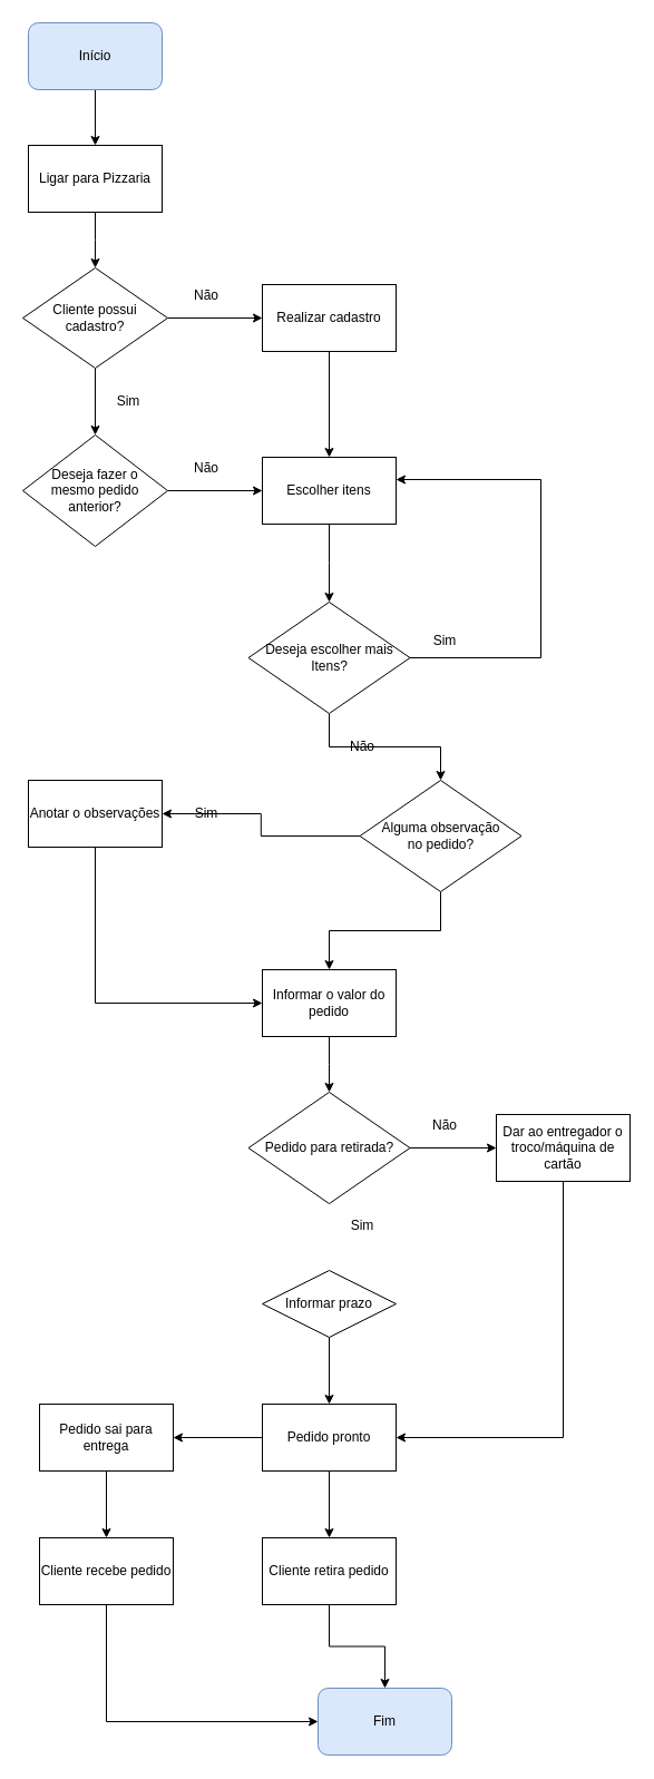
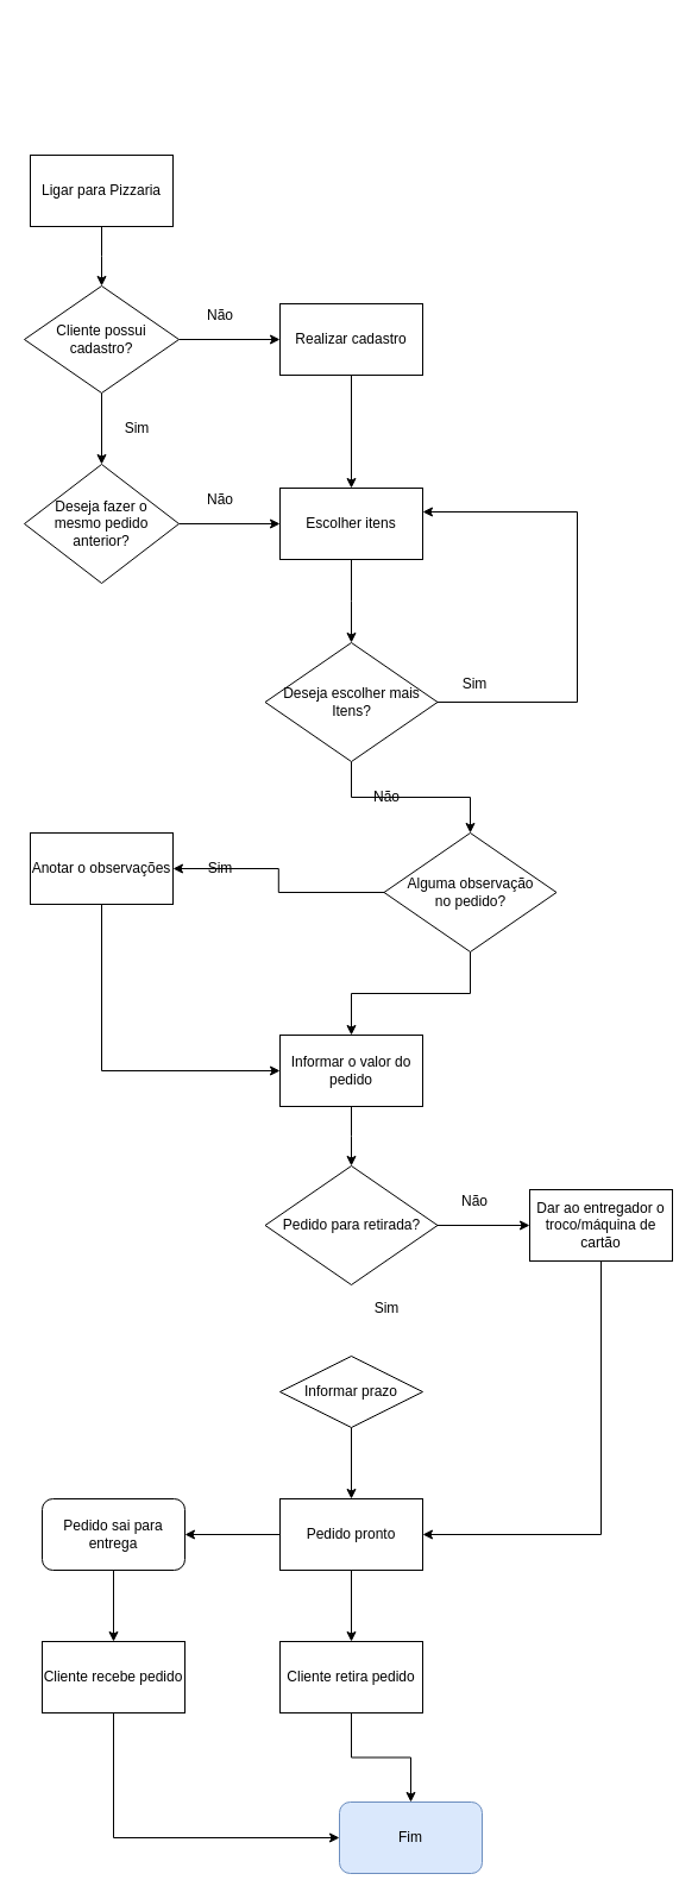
  <mxCell id="0" />
  <mxCell id="1" parent="0" />
- <mxCell id="2" value="" style="edgeStyle=orthogonalEdgeStyle;rounded=0;orthogonalLoop=1;jettySize=auto;html=1;" edge="1" parent="1" source="3" target="5"><mxGeometry relative="1" as="geometry" /></mxCell>
- <mxCell id="3" value="Início" style="rounded=1;whiteSpace=wrap;html=1;fillColor=#dae8fc;strokeColor=#6c8ebf;" vertex="1" parent="1"><mxGeometry x="25" y="20" width="120" height="60" as="geometry" /></mxCell>
  <mxCell id="4" value="" style="edgeStyle=orthogonalEdgeStyle;rounded=0;orthogonalLoop=1;jettySize=auto;html=1;" edge="1" parent="1" source="5"><mxGeometry relative="1" as="geometry"><mxPoint x="85" y="240" as="targetPoint" /></mxGeometry></mxCell>
  <mxCell id="5" value="Ligar para Pizzaria" style="rounded=0;whiteSpace=wrap;html=1;" vertex="1" parent="1"><mxGeometry x="25" y="130" width="120" height="60" as="geometry" /></mxCell>
  <mxCell id="6" value="" style="edgeStyle=orthogonalEdgeStyle;rounded=0;orthogonalLoop=1;jettySize=auto;html=1;" edge="1" parent="1" source="8" target="10"><mxGeometry relative="1" as="geometry" /></mxCell>
  <mxCell id="7" value="" style="edgeStyle=orthogonalEdgeStyle;rounded=0;orthogonalLoop=1;jettySize=auto;html=1;" edge="1" parent="1" source="8" target="12"><mxGeometry relative="1" as="geometry" /></mxCell>
  <mxCell id="8" value="Cliente possui&lt;br&gt;cadastro?" style="rhombus;whiteSpace=wrap;html=1;" vertex="1" parent="1"><mxGeometry x="20" y="240" width="130" height="90" as="geometry" /></mxCell>
  <mxCell id="9" value="" style="edgeStyle=orthogonalEdgeStyle;rounded=0;orthogonalLoop=1;jettySize=auto;html=1;" edge="1" parent="1" source="10" target="16"><mxGeometry relative="1" as="geometry" /></mxCell>
  <mxCell id="10" value="Deseja fazer o&lt;br&gt;mesmo pedido&lt;br&gt;anterior?" style="rhombus;whiteSpace=wrap;html=1;" vertex="1" parent="1"><mxGeometry x="20" y="390" width="130" height="100" as="geometry" /></mxCell>
  <mxCell id="11" value="" style="edgeStyle=orthogonalEdgeStyle;rounded=0;orthogonalLoop=1;jettySize=auto;html=1;" edge="1" parent="1" source="12" target="16"><mxGeometry relative="1" as="geometry" /></mxCell>
  <mxCell id="12" value="Realizar cadastro" style="whiteSpace=wrap;html=1;" vertex="1" parent="1"><mxGeometry x="235" y="255" width="120" height="60" as="geometry" /></mxCell>
  <mxCell id="13" value="Não" style="text;html=1;strokeColor=none;fillColor=none;align=center;verticalAlign=middle;whiteSpace=wrap;rounded=0;" vertex="1" parent="1"><mxGeometry x="165" y="255" width="40" height="20" as="geometry" /></mxCell>
  <mxCell id="14" value="Sim" style="text;html=1;strokeColor=none;fillColor=none;align=center;verticalAlign=middle;whiteSpace=wrap;rounded=0;" vertex="1" parent="1"><mxGeometry x="95" y="350" width="40" height="20" as="geometry" /></mxCell>
  <mxCell id="15" value="" style="edgeStyle=orthogonalEdgeStyle;rounded=0;orthogonalLoop=1;jettySize=auto;html=1;" edge="1" parent="1" source="16"><mxGeometry relative="1" as="geometry"><mxPoint x="295" y="540" as="targetPoint" /></mxGeometry></mxCell>
  <mxCell id="16" value="Escolher itens" style="rounded=0;whiteSpace=wrap;html=1;" vertex="1" parent="1"><mxGeometry x="235" y="410" width="120" height="60" as="geometry" /></mxCell>
  <mxCell id="17" value="Não" style="text;html=1;strokeColor=none;fillColor=none;align=center;verticalAlign=middle;whiteSpace=wrap;rounded=0;" vertex="1" parent="1"><mxGeometry x="165" y="410" width="40" height="20" as="geometry" /></mxCell>
  <mxCell id="18" style="edgeStyle=orthogonalEdgeStyle;rounded=0;orthogonalLoop=1;jettySize=auto;html=1;exitX=1;exitY=0.5;exitDx=0;exitDy=0;" edge="1" parent="1" source="20" target="16"><mxGeometry relative="1" as="geometry"><mxPoint x="355" y="425" as="targetPoint" /><Array as="points"><mxPoint x="485" y="590" /><mxPoint x="485" y="430" /></Array></mxGeometry></mxCell>
  <mxCell id="19" value="" style="edgeStyle=orthogonalEdgeStyle;rounded=0;orthogonalLoop=1;jettySize=auto;html=1;" edge="1" parent="1" source="20" target="24"><mxGeometry relative="1" as="geometry" /></mxCell>
  <mxCell id="20" value="Deseja escolher mais Itens?" style="rhombus;whiteSpace=wrap;html=1;" vertex="1" parent="1"><mxGeometry x="222.5" y="540" width="145" height="100" as="geometry" /></mxCell>
  <mxCell id="21" value="Sim" style="text;html=1;strokeColor=none;fillColor=none;align=center;verticalAlign=middle;whiteSpace=wrap;rounded=0;" vertex="1" parent="1"><mxGeometry x="379" y="565" width="40" height="20" as="geometry" /></mxCell>
  <mxCell id="22" value="" style="edgeStyle=orthogonalEdgeStyle;rounded=0;orthogonalLoop=1;jettySize=auto;html=1;" edge="1" parent="1" source="24" target="26"><mxGeometry relative="1" as="geometry" /></mxCell>
  <mxCell id="23" value="" style="edgeStyle=orthogonalEdgeStyle;rounded=0;orthogonalLoop=1;jettySize=auto;html=1;" edge="1" parent="1" source="24" target="30"><mxGeometry relative="1" as="geometry" /></mxCell>
  <mxCell id="24" value="Alguma observação&lt;br&gt;no pedido?" style="rhombus;whiteSpace=wrap;html=1;" vertex="1" parent="1"><mxGeometry x="322.5" y="700" width="145" height="100" as="geometry" /></mxCell>
  <mxCell id="25" style="edgeStyle=orthogonalEdgeStyle;rounded=0;orthogonalLoop=1;jettySize=auto;html=1;entryX=0;entryY=0.5;entryDx=0;entryDy=0;" edge="1" parent="1" source="26" target="30"><mxGeometry relative="1" as="geometry"><mxPoint x="85" y="950" as="targetPoint" /><Array as="points"><mxPoint x="85" y="900" /></Array></mxGeometry></mxCell>
  <mxCell id="26" value="Anotar o observações" style="whiteSpace=wrap;html=1;" vertex="1" parent="1"><mxGeometry x="25" y="700" width="120" height="60" as="geometry" /></mxCell>
  <mxCell id="27" value="Sim" style="text;html=1;strokeColor=none;fillColor=none;align=center;verticalAlign=middle;whiteSpace=wrap;rounded=0;" vertex="1" parent="1"><mxGeometry x="165" y="720" width="40" height="20" as="geometry" /></mxCell>
  <mxCell id="28" value="Não" style="text;html=1;strokeColor=none;fillColor=none;align=center;verticalAlign=middle;whiteSpace=wrap;rounded=0;" vertex="1" parent="1"><mxGeometry x="305" y="660" width="40" height="20" as="geometry" /></mxCell>
  <mxCell id="29" value="" style="edgeStyle=orthogonalEdgeStyle;rounded=0;orthogonalLoop=1;jettySize=auto;html=1;" edge="1" parent="1" source="30"><mxGeometry relative="1" as="geometry"><mxPoint x="295" y="980" as="targetPoint" /></mxGeometry></mxCell>
  <mxCell id="30" value="Informar o valor do pedido" style="whiteSpace=wrap;html=1;" vertex="1" parent="1"><mxGeometry x="235" y="870" width="120" height="60" as="geometry" /></mxCell>
  <mxCell id="31" value="" style="edgeStyle=orthogonalEdgeStyle;rounded=0;orthogonalLoop=1;jettySize=auto;html=1;" edge="1" parent="1" source="32" target="34"><mxGeometry relative="1" as="geometry" /></mxCell>
  <mxCell id="32" value="Pedido para retirada?" style="rhombus;whiteSpace=wrap;html=1;" vertex="1" parent="1"><mxGeometry x="222.5" y="980" width="145" height="100" as="geometry" /></mxCell>
  <mxCell id="33" style="edgeStyle=orthogonalEdgeStyle;rounded=0;orthogonalLoop=1;jettySize=auto;html=1;entryX=1;entryY=0.5;entryDx=0;entryDy=0;" edge="1" parent="1" source="34" target="41"><mxGeometry relative="1" as="geometry"><mxPoint x="505" y="1320" as="targetPoint" /><Array as="points"><mxPoint x="505" y="1290" /></Array></mxGeometry></mxCell>
  <mxCell id="34" value="Dar ao entregador o troco/máquina de cartão" style="whiteSpace=wrap;html=1;" vertex="1" parent="1"><mxGeometry x="445" y="1000" width="120" height="60" as="geometry" /></mxCell>
  <mxCell id="35" value="Não" style="text;html=1;strokeColor=none;fillColor=none;align=center;verticalAlign=middle;whiteSpace=wrap;rounded=0;" vertex="1" parent="1"><mxGeometry x="379" y="1000" width="40" height="20" as="geometry" /></mxCell>
  <mxCell id="36" value="" style="edgeStyle=orthogonalEdgeStyle;rounded=0;orthogonalLoop=1;jettySize=auto;html=1;" edge="1" parent="1" source="37" target="41"><mxGeometry relative="1" as="geometry" /></mxCell>
  <mxCell id="37" value="Informar prazo" style="rhombus;whiteSpace=wrap;html=1;" vertex="1" parent="1"><mxGeometry x="235" y="1140" width="120" height="60" as="geometry" /></mxCell>
  <mxCell id="38" value="Sim" style="text;html=1;strokeColor=none;fillColor=none;align=center;verticalAlign=middle;whiteSpace=wrap;rounded=0;" vertex="1" parent="1"><mxGeometry x="305" y="1090" width="40" height="20" as="geometry" /></mxCell>
  <mxCell id="39" value="" style="edgeStyle=orthogonalEdgeStyle;rounded=0;orthogonalLoop=1;jettySize=auto;html=1;" edge="1" parent="1" source="41" target="45"><mxGeometry relative="1" as="geometry" /></mxCell>
  <mxCell id="40" value="" style="edgeStyle=orthogonalEdgeStyle;rounded=0;orthogonalLoop=1;jettySize=auto;html=1;" edge="1" parent="1" source="41" target="43"><mxGeometry relative="1" as="geometry" /></mxCell>
  <mxCell id="41" value="Pedido pronto" style="whiteSpace=wrap;html=1;" vertex="1" parent="1"><mxGeometry x="235" y="1260" width="120" height="60" as="geometry" /></mxCell>
  <mxCell id="42" value="" style="edgeStyle=orthogonalEdgeStyle;rounded=0;orthogonalLoop=1;jettySize=auto;html=1;" edge="1" parent="1" source="43" target="46"><mxGeometry relative="1" as="geometry" /></mxCell>
  <mxCell id="43" value="Cliente retira pedido" style="whiteSpace=wrap;html=1;" vertex="1" parent="1"><mxGeometry x="235" y="1380" width="120" height="60" as="geometry" /></mxCell>
  <mxCell id="44" value="" style="edgeStyle=orthogonalEdgeStyle;rounded=0;orthogonalLoop=1;jettySize=auto;html=1;" edge="1" parent="1" source="45" target="48"><mxGeometry relative="1" as="geometry" /></mxCell>
- <mxCell id="45" value="Pedido sai para entrega" style="whiteSpace=wrap;html=1;" vertex="1" parent="1"><mxGeometry x="35" y="1260" width="120" height="60" as="geometry" /></mxCell>
+ <mxCell id="45" value="Pedido sai para entrega" style="whiteSpace=wrap;html=1;rounded=1;" vertex="1" parent="1"><mxGeometry x="35" y="1260" width="120" height="60" as="geometry" /></mxCell>
  <mxCell id="46" value="Fim" style="rounded=1;whiteSpace=wrap;html=1;fillColor=#dae8fc;strokeColor=#6c8ebf;" vertex="1" parent="1"><mxGeometry x="285" y="1515" width="120" height="60" as="geometry" /></mxCell>
  <mxCell id="47" style="edgeStyle=orthogonalEdgeStyle;rounded=0;orthogonalLoop=1;jettySize=auto;html=1;entryX=0;entryY=0.5;entryDx=0;entryDy=0;exitX=0.5;exitY=1;exitDx=0;exitDy=0;" edge="1" parent="1" source="48" target="46"><mxGeometry relative="1" as="geometry" /></mxCell>
  <mxCell id="48" value="Cliente recebe pedido" style="rounded=0;whiteSpace=wrap;html=1;" vertex="1" parent="1"><mxGeometry x="35" y="1380" width="120" height="60" as="geometry" /></mxCell>
